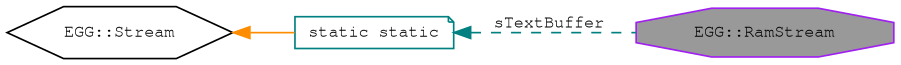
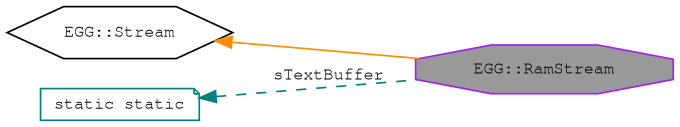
  digraph {
    rankdir=LR
    node [fillcolor=white fontname=FreeMono fontsize=10 style=filled]
    edge [dir=back fontname=FreeMono fontsize=10 labelfontname=FreeMono labelfontsize=10]
    n1 [color=purple fillcolor=grey60 fontcolor=black height=0.2 label="EGG::RamStream" shape=octagon width=0.4]
    n2 [color=black height=0.2 label="EGG::Stream" shape=hexagon width=0.4]
    n3 [color=teal height=0.2 label="static static" shape=note width=0.4]
-   n2 -> n3 [color=darkorange style=solid]
+   n2 -> n1 [color=darkorange style=solid]
    n3 -> n1 [color=teal label=" sTextBuffer" style=dashed]
  }
